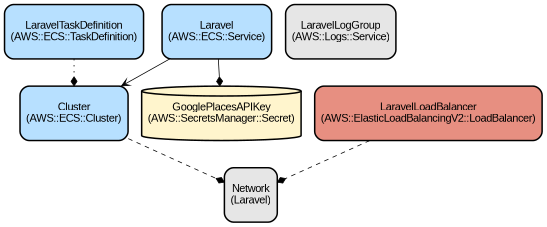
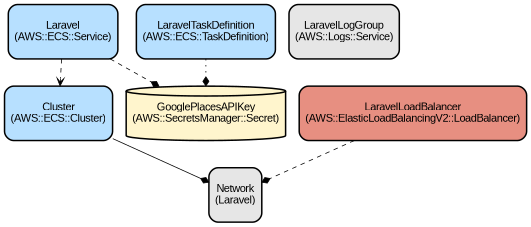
  digraph {
    node [color=black fillcolor="#B7E0FF" fontname=Arial shape=rectangle style="filled,bold,rounded"]
    edge [arrowhead=diamond style=solid]
    n1 [fillcolor="#E6E6E6" height=1 label="Network\n(Laravel)"]
    n2 [height=1 label="Cluster\n(AWS::ECS::Cluster)"]
    n3 [fillcolor="#FFF5CD" height=1 label="GooglePlacesAPIKey\n(AWS::SecretsManager::Secret)" shape=cylinder]
    n4 [height=1 label="Laravel\n(AWS::ECS::Service)"]
    n5 [height=1 label="LaravelTaskDefinition\n(AWS::ECS::TaskDefinition)"]
    n6 [fillcolor="#E78F81" height=1 label="LaravelLoadBalancer\n(AWS::ElasticLoadBalancingV2::LoadBalancer)"]
    n7 [fillcolor="#E6E6E6" height=1 label="LaravelLogGroup\n(AWS::Logs::Service)"]
-   n2 -> n1 [style=dashed]
-   n4 -> n2 [arrowhead=vee]
-   n4 -> n3
-   n5 -> n2 [style=dotted]
+   n2 -> n1
+   n4 -> n2 [arrowhead=vee style=dashed]
+   n4 -> n3 [style=dashed]
+   n5 -> n3 [style=dotted]
    n6 -> n1 [style=dashed]
  }
